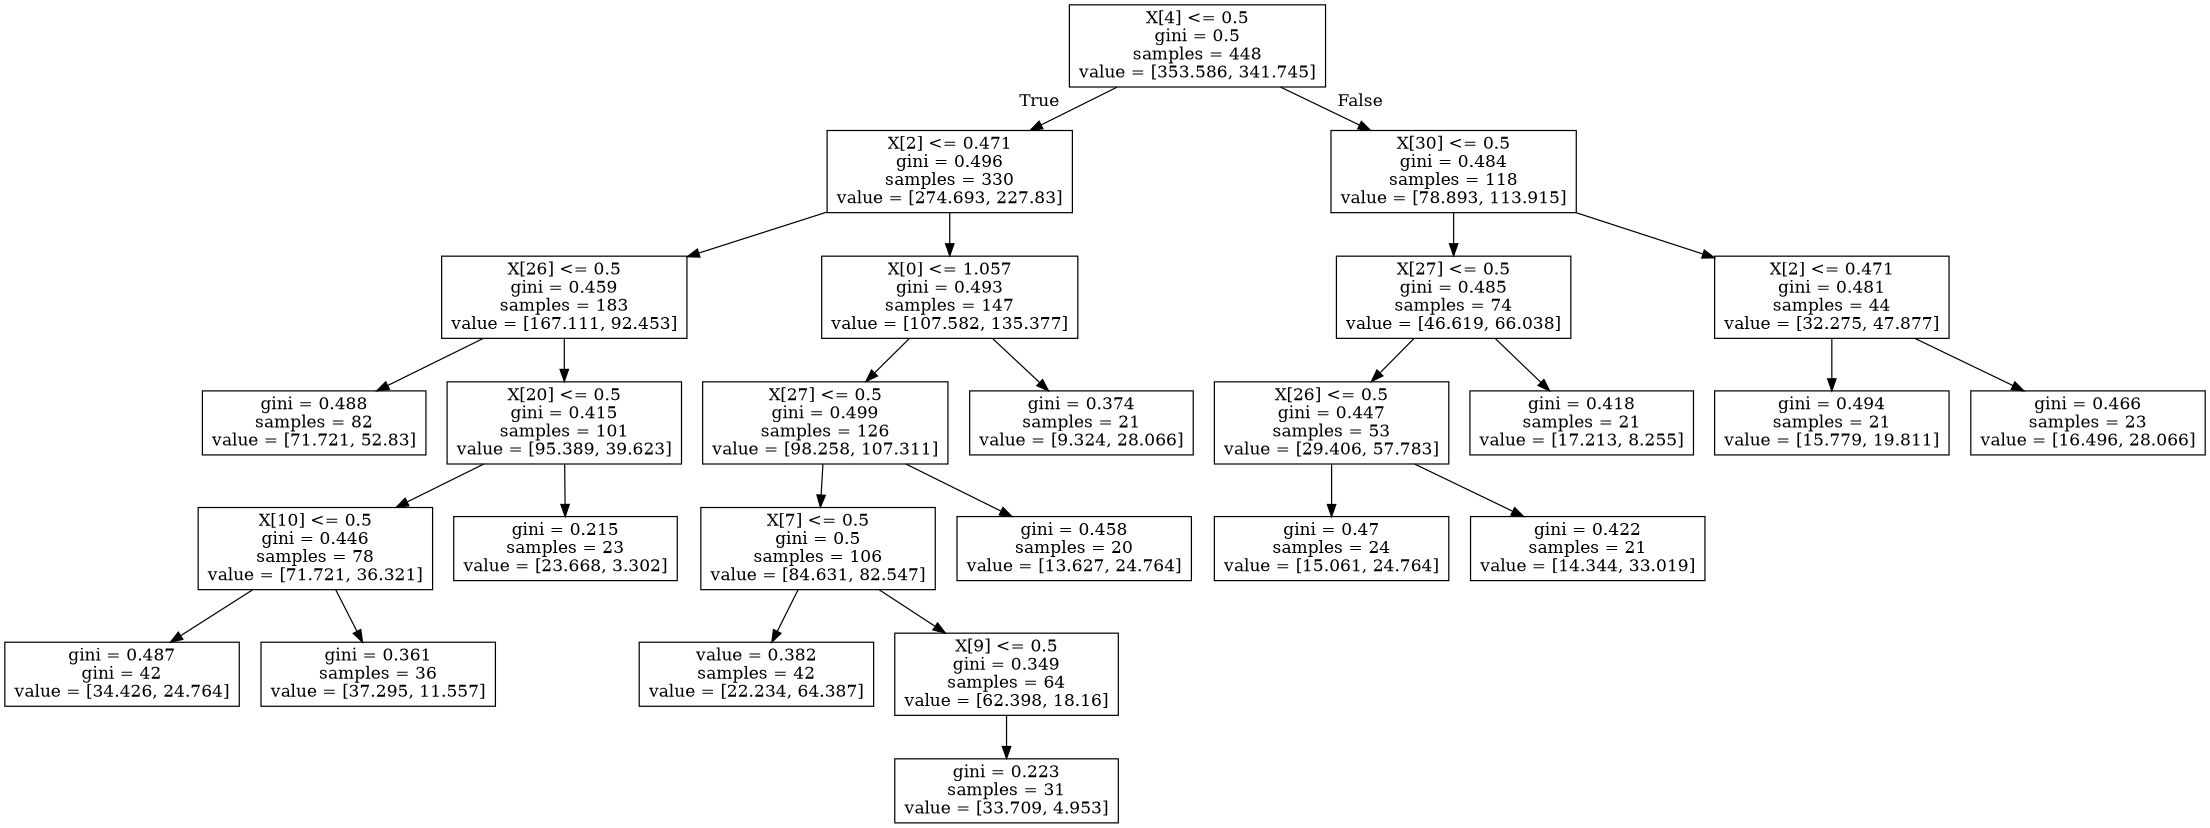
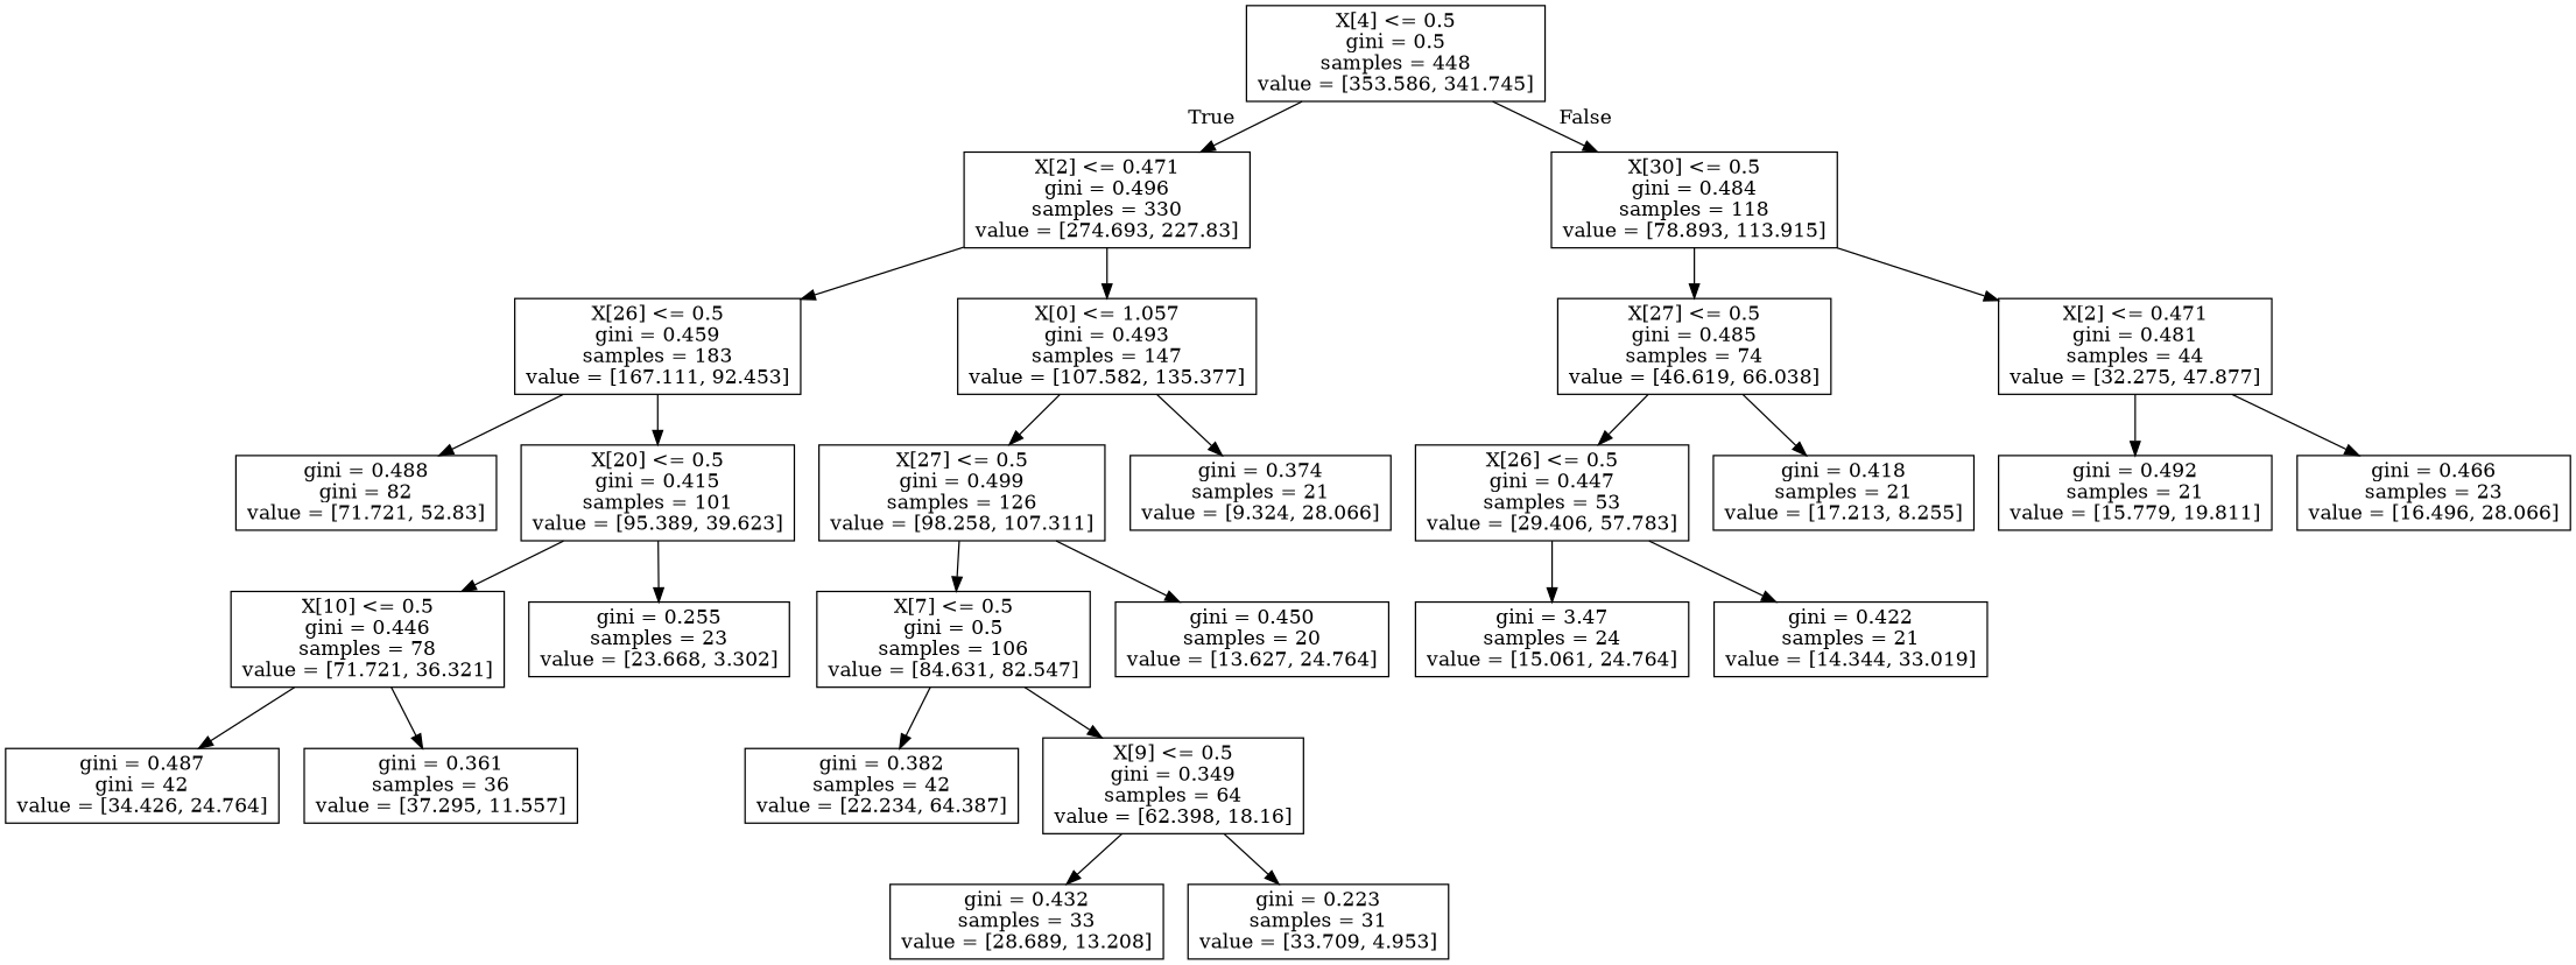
  digraph {
    node [shape=box]
    n1 [label="X[4] <= 0.5\ngini = 0.5\nsamples = 448\nvalue = [353.586, 341.745]"]
    n2 [label="X[2] <= 0.471\ngini = 0.496\nsamples = 330\nvalue = [274.693, 227.83]"]
    n3 [label="X[30] <= 0.5\ngini = 0.484\nsamples = 118\nvalue = [78.893, 113.915]"]
    n4 [label="X[26] <= 0.5\ngini = 0.459\nsamples = 183\nvalue = [167.111, 92.453]"]
    n5 [label="X[0] <= 1.057\ngini = 0.493\nsamples = 147\nvalue = [107.582, 135.377]"]
    n6 [label="X[27] <= 0.5\ngini = 0.485\nsamples = 74\nvalue = [46.619, 66.038]"]
    n7 [label="X[2] <= 0.471\ngini = 0.481\nsamples = 44\nvalue = [32.275, 47.877]"]
-   n8 [label="gini = 0.488\nsamples = 82\nvalue = [71.721, 52.83]"]
+   n8 [label="gini = 0.488\ngini = 82\nvalue = [71.721, 52.83]"]
    n9 [label="X[20] <= 0.5\ngini = 0.415\nsamples = 101\nvalue = [95.389, 39.623]"]
    n10 [label="X[27] <= 0.5\ngini = 0.499\nsamples = 126\nvalue = [98.258, 107.311]"]
    n11 [label="gini = 0.374\nsamples = 21\nvalue = [9.324, 28.066]"]
    n12 [label="X[10] <= 0.5\ngini = 0.446\nsamples = 78\nvalue = [71.721, 36.321]"]
-   n13 [label="gini = 0.215\nsamples = 23\nvalue = [23.668, 3.302]"]
+   n13 [label="gini = 0.255\nsamples = 23\nvalue = [23.668, 3.302]"]
    n14 [label="gini = 0.487\ngini = 42\nvalue = [34.426, 24.764]"]
    n15 [label="gini = 0.361\nsamples = 36\nvalue = [37.295, 11.557]"]
    n16 [label="X[7] <= 0.5\ngini = 0.5\nsamples = 106\nvalue = [84.631, 82.547]"]
-   n17 [label="gini = 0.458\nsamples = 20\nvalue = [13.627, 24.764]"]
-   n18 [label="value = 0.382\nsamples = 42\nvalue = [22.234, 64.387]"]
+   n17 [label="gini = 0.450\nsamples = 20\nvalue = [13.627, 24.764]"]
+   n18 [label="gini = 0.382\nsamples = 42\nvalue = [22.234, 64.387]"]
    n19 [label="X[9] <= 0.5\ngini = 0.349\nsamples = 64\nvalue = [62.398, 18.16]"]
+   n20 [label="gini = 0.432\nsamples = 33\nvalue = [28.689, 13.208]"]
    n21 [label="gini = 0.223\nsamples = 31\nvalue = [33.709, 4.953]"]
    n22 [label="X[26] <= 0.5\ngini = 0.447\nsamples = 53\nvalue = [29.406, 57.783]"]
    n23 [label="gini = 0.418\nsamples = 21\nvalue = [17.213, 8.255]"]
-   n24 [label="gini = 0.494\nsamples = 21\nvalue = [15.779, 19.811]"]
+   n24 [label="gini = 0.492\nsamples = 21\nvalue = [15.779, 19.811]"]
    n25 [label="gini = 0.466\nsamples = 23\nvalue = [16.496, 28.066]"]
-   n26 [label="gini = 0.47\nsamples = 24\nvalue = [15.061, 24.764]"]
+   n26 [label="gini = 3.47\nsamples = 24\nvalue = [15.061, 24.764]"]
    n27 [label="gini = 0.422\nsamples = 21\nvalue = [14.344, 33.019]"]
    n1 -> n2 [headlabel=True labelangle=45 labeldistance=2.5]
    n1 -> n3 [headlabel=False labelangle=-45 labeldistance=2.5]
    n2 -> n4
    n2 -> n5
    n3 -> n6
    n3 -> n7
    n4 -> n8
    n4 -> n9
    n5 -> n10
    n5 -> n11
    n6 -> n22
    n6 -> n23
    n7 -> n24
    n7 -> n25
    n9 -> n12
    n9 -> n13
    n10 -> n16
    n10 -> n17
    n12 -> n14
    n12 -> n15
    n16 -> n18
    n16 -> n19
+   n19 -> n20
    n19 -> n21
    n22 -> n26
    n22 -> n27
  }
